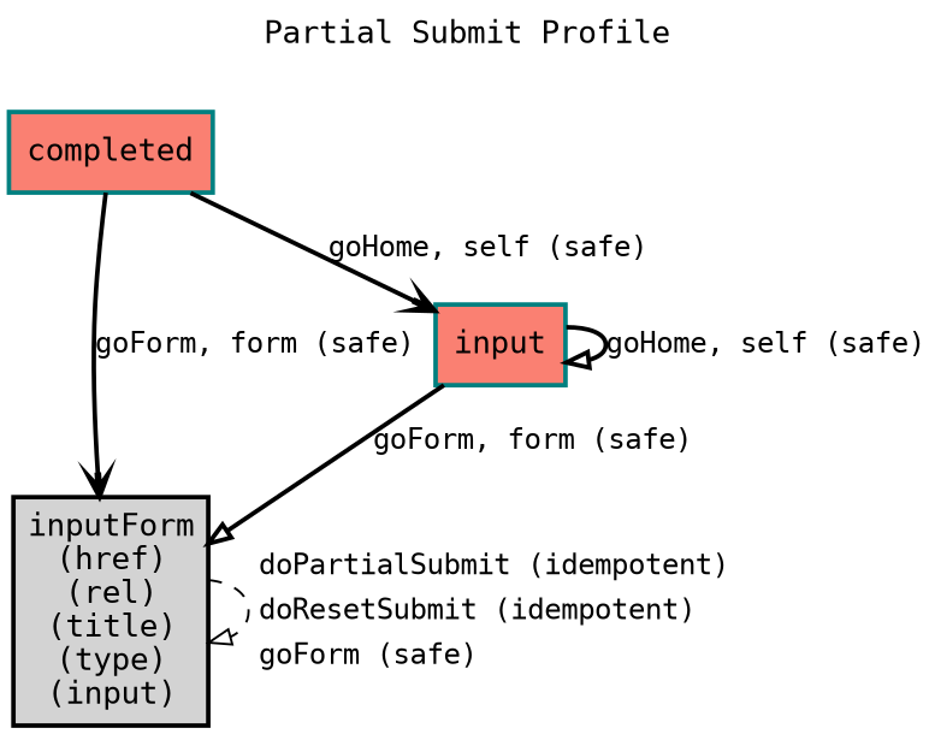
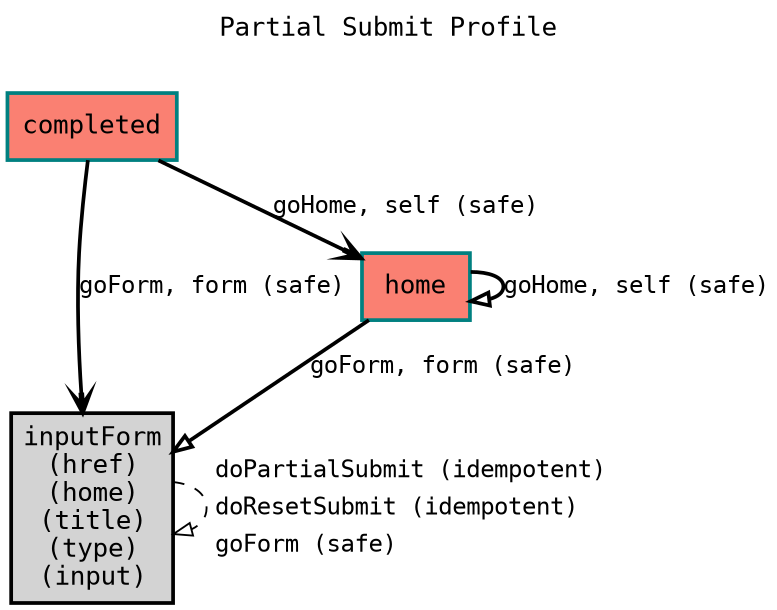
  digraph {
    fontname="DejaVu Sans Mono"
    label="Partial Submit Profile"
    labelloc=t
    node [fillcolor=salmon fontname="DejaVu Sans Mono" shape=box style="bold,filled" color=teal]
    edge [arrowhead=onormal fontname="DejaVu Sans Mono" fontsize=13 style=bold]
-   n1 [fillcolor=lightgray label=<<table cellspacing="0" cellpadding="5" border="0"><tr><td>inputForm<br />(href)<br />(rel)<br />(title)<br />(type)<br />(input)<br /></td></tr></table>> margin=0.02 color=""]
+   n1 [fillcolor=lightgray label=<<table cellspacing="0" cellpadding="5" border="0"><tr><td>inputForm<br />(href)<br />(home)<br />(title)<br />(type)<br />(input)<br /></td></tr></table>> margin=0.02 color=""]
    completed
-   home [label=input]
+   home
    n1 -> n1 [label=<<table  border="0"><tr><td align="left" href="docs/idempotent.doPartialSubmit.html">doPartialSubmit (idempotent)</td></tr><tr><td align="left" href="docs/idempotent.doResetSubmit.html">doResetSubmit (idempotent)</td></tr><tr><td align="left" href="docs/safe.goForm.html">goForm (safe)</td></tr></table>> style=dashed]
    completed -> n1 [arrowhead=vee label="goForm, form (safe)"]
    completed -> home [arrowhead=vee label="goHome, self (safe)"]
    home -> n1 [label="goForm, form (safe)"]
    home -> home [label="goHome, self (safe)"]
  }
